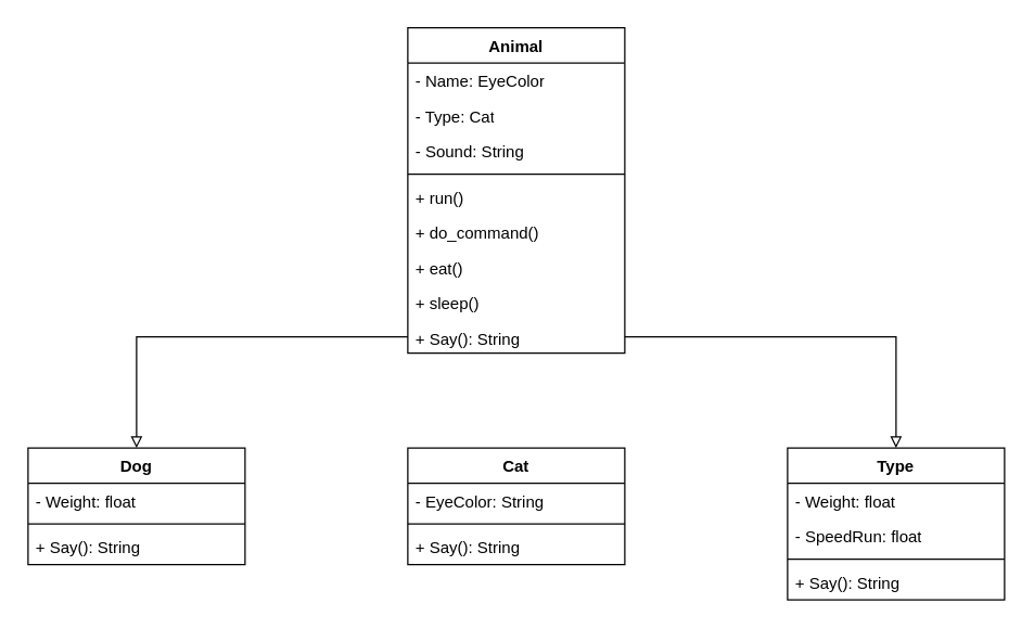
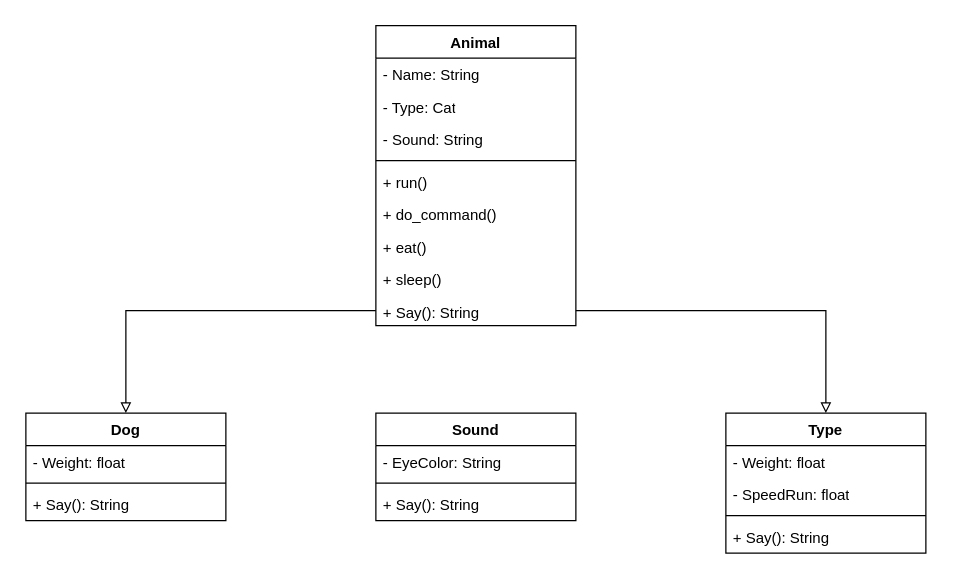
  <mxCell id="0" />
  <mxCell id="1" parent="0" />
  <mxCell id="2" value="Animal" style="swimlane;fontStyle=1;align=center;verticalAlign=top;childLayout=stackLayout;horizontal=1;startSize=26;horizontalStack=0;resizeParent=1;resizeParentMax=0;resizeLast=0;collapsible=1;marginBottom=0;whiteSpace=wrap;html=1;" vertex="1" parent="1"><mxGeometry x="300" y="20" width="160" height="240" as="geometry" /></mxCell>
- <mxCell id="3" value="- Name: EyeColor" style="text;strokeColor=none;fillColor=none;align=left;verticalAlign=top;spacingLeft=4;spacingRight=4;overflow=hidden;rotatable=0;points=[[0,0.5],[1,0.5]];portConstraint=eastwest;whiteSpace=wrap;html=1;" vertex="1" parent="2"><mxGeometry y="26" width="160" height="26" as="geometry" /></mxCell>
+ <mxCell id="3" value="- Name: String" style="text;strokeColor=none;fillColor=none;align=left;verticalAlign=top;spacingLeft=4;spacingRight=4;overflow=hidden;rotatable=0;points=[[0,0.5],[1,0.5]];portConstraint=eastwest;whiteSpace=wrap;html=1;" vertex="1" parent="2"><mxGeometry y="26" width="160" height="26" as="geometry" /></mxCell>
  <mxCell id="4" value="- Type: Cat" style="text;strokeColor=none;fillColor=none;align=left;verticalAlign=top;spacingLeft=4;spacingRight=4;overflow=hidden;rotatable=0;points=[[0,0.5],[1,0.5]];portConstraint=eastwest;whiteSpace=wrap;html=1;" vertex="1" parent="2"><mxGeometry y="52" width="160" height="26" as="geometry" /></mxCell>
  <mxCell id="5" value="- Sound: String" style="text;strokeColor=none;fillColor=none;align=left;verticalAlign=top;spacingLeft=4;spacingRight=4;overflow=hidden;rotatable=0;points=[[0,0.5],[1,0.5]];portConstraint=eastwest;whiteSpace=wrap;html=1;" vertex="1" parent="2"><mxGeometry y="78" width="160" height="26" as="geometry" /></mxCell>
  <mxCell id="6" value="" style="line;strokeWidth=1;fillColor=none;align=left;verticalAlign=middle;spacingTop=-1;spacingLeft=3;spacingRight=3;rotatable=0;labelPosition=right;points=[];portConstraint=eastwest;strokeColor=inherit;" vertex="1" parent="2"><mxGeometry y="104" width="160" height="8" as="geometry" /></mxCell>
  <mxCell id="7" value="+ run()" style="text;strokeColor=none;fillColor=none;align=left;verticalAlign=top;spacingLeft=4;spacingRight=4;overflow=hidden;rotatable=0;points=[[0,0.5],[1,0.5]];portConstraint=eastwest;whiteSpace=wrap;html=1;" vertex="1" parent="2"><mxGeometry y="112" width="160" height="26" as="geometry" /></mxCell>
  <mxCell id="8" value="+ do_command()" style="text;strokeColor=none;fillColor=none;align=left;verticalAlign=top;spacingLeft=4;spacingRight=4;overflow=hidden;rotatable=0;points=[[0,0.5],[1,0.5]];portConstraint=eastwest;whiteSpace=wrap;html=1;" vertex="1" parent="2"><mxGeometry y="138" width="160" height="26" as="geometry" /></mxCell>
  <mxCell id="9" value="+ eat()" style="text;strokeColor=none;fillColor=none;align=left;verticalAlign=top;spacingLeft=4;spacingRight=4;overflow=hidden;rotatable=0;points=[[0,0.5],[1,0.5]];portConstraint=eastwest;whiteSpace=wrap;html=1;" vertex="1" parent="2"><mxGeometry y="164" width="160" height="26" as="geometry" /></mxCell>
  <mxCell id="10" value="+ sleep()" style="text;strokeColor=none;fillColor=none;align=left;verticalAlign=top;spacingLeft=4;spacingRight=4;overflow=hidden;rotatable=0;points=[[0,0.5],[1,0.5]];portConstraint=eastwest;whiteSpace=wrap;html=1;" vertex="1" parent="2"><mxGeometry y="190" width="160" height="26" as="geometry" /></mxCell>
  <mxCell id="11" value="+ Say(): String" style="text;strokeColor=none;fillColor=none;align=left;verticalAlign=top;spacingLeft=4;spacingRight=4;overflow=hidden;rotatable=0;points=[[0,0.5],[1,0.5]];portConstraint=eastwest;whiteSpace=wrap;html=1;" vertex="1" parent="2"><mxGeometry y="216" width="160" height="24" as="geometry" /></mxCell>
  <mxCell id="12" value="Dog" style="swimlane;fontStyle=1;align=center;verticalAlign=top;childLayout=stackLayout;horizontal=1;startSize=26;horizontalStack=0;resizeParent=1;resizeParentMax=0;resizeLast=0;collapsible=1;marginBottom=0;whiteSpace=wrap;html=1;" vertex="1" parent="1"><mxGeometry x="20" y="330" width="160" height="86" as="geometry" /></mxCell>
  <mxCell id="13" value="- Weight: float" style="text;strokeColor=none;fillColor=none;align=left;verticalAlign=top;spacingLeft=4;spacingRight=4;overflow=hidden;rotatable=0;points=[[0,0.5],[1,0.5]];portConstraint=eastwest;whiteSpace=wrap;html=1;" vertex="1" parent="12"><mxGeometry y="26" width="160" height="26" as="geometry" /></mxCell>
  <mxCell id="14" value="" style="line;strokeWidth=1;fillColor=none;align=left;verticalAlign=middle;spacingTop=-1;spacingLeft=3;spacingRight=3;rotatable=0;labelPosition=right;points=[];portConstraint=eastwest;strokeColor=inherit;" vertex="1" parent="12"><mxGeometry y="52" width="160" height="8" as="geometry" /></mxCell>
  <mxCell id="15" value="+ Say(): String" style="text;strokeColor=none;fillColor=none;align=left;verticalAlign=top;spacingLeft=4;spacingRight=4;overflow=hidden;rotatable=0;points=[[0,0.5],[1,0.5]];portConstraint=eastwest;whiteSpace=wrap;html=1;" vertex="1" parent="12"><mxGeometry y="60" width="160" height="26" as="geometry" /></mxCell>
- <mxCell id="16" value="Cat" style="swimlane;fontStyle=1;align=center;verticalAlign=top;childLayout=stackLayout;horizontal=1;startSize=26;horizontalStack=0;resizeParent=1;resizeParentMax=0;resizeLast=0;collapsible=1;marginBottom=0;whiteSpace=wrap;html=1;" vertex="1" parent="1"><mxGeometry x="300" y="330" width="160" height="86" as="geometry" /></mxCell>
+ <mxCell id="16" value="Sound" style="swimlane;fontStyle=1;align=center;verticalAlign=top;childLayout=stackLayout;horizontal=1;startSize=26;horizontalStack=0;resizeParent=1;resizeParentMax=0;resizeLast=0;collapsible=1;marginBottom=0;whiteSpace=wrap;html=1;" vertex="1" parent="1"><mxGeometry x="300" y="330" width="160" height="86" as="geometry" /></mxCell>
  <mxCell id="17" value="- EyeColor: String" style="text;strokeColor=none;fillColor=none;align=left;verticalAlign=top;spacingLeft=4;spacingRight=4;overflow=hidden;rotatable=0;points=[[0,0.5],[1,0.5]];portConstraint=eastwest;whiteSpace=wrap;html=1;" vertex="1" parent="16"><mxGeometry y="26" width="160" height="26" as="geometry" /></mxCell>
  <mxCell id="18" value="" style="line;strokeWidth=1;fillColor=none;align=left;verticalAlign=middle;spacingTop=-1;spacingLeft=3;spacingRight=3;rotatable=0;labelPosition=right;points=[];portConstraint=eastwest;strokeColor=inherit;" vertex="1" parent="16"><mxGeometry y="52" width="160" height="8" as="geometry" /></mxCell>
  <mxCell id="19" value="+ Say(): String" style="text;strokeColor=none;fillColor=none;align=left;verticalAlign=top;spacingLeft=4;spacingRight=4;overflow=hidden;rotatable=0;points=[[0,0.5],[1,0.5]];portConstraint=eastwest;whiteSpace=wrap;html=1;" vertex="1" parent="16"><mxGeometry y="60" width="160" height="26" as="geometry" /></mxCell>
  <mxCell id="20" value="Type" style="swimlane;fontStyle=1;align=center;verticalAlign=top;childLayout=stackLayout;horizontal=1;startSize=26;horizontalStack=0;resizeParent=1;resizeParentMax=0;resizeLast=0;collapsible=1;marginBottom=0;whiteSpace=wrap;html=1;" vertex="1" parent="1"><mxGeometry x="580" y="330" width="160" height="112" as="geometry" /></mxCell>
  <mxCell id="21" value="- Weight: float" style="text;strokeColor=none;fillColor=none;align=left;verticalAlign=top;spacingLeft=4;spacingRight=4;overflow=hidden;rotatable=0;points=[[0,0.5],[1,0.5]];portConstraint=eastwest;whiteSpace=wrap;html=1;" vertex="1" parent="20"><mxGeometry y="26" width="160" height="26" as="geometry" /></mxCell>
  <mxCell id="22" value="- SpeedRun: float" style="text;strokeColor=none;fillColor=none;align=left;verticalAlign=top;spacingLeft=4;spacingRight=4;overflow=hidden;rotatable=0;points=[[0,0.5],[1,0.5]];portConstraint=eastwest;whiteSpace=wrap;html=1;" vertex="1" parent="20"><mxGeometry y="52" width="160" height="26" as="geometry" /></mxCell>
  <mxCell id="23" value="" style="line;strokeWidth=1;fillColor=none;align=left;verticalAlign=middle;spacingTop=-1;spacingLeft=3;spacingRight=3;rotatable=0;labelPosition=right;points=[];portConstraint=eastwest;strokeColor=inherit;" vertex="1" parent="20"><mxGeometry y="78" width="160" height="8" as="geometry" /></mxCell>
  <mxCell id="24" value="+ Say(): String" style="text;strokeColor=none;fillColor=none;align=left;verticalAlign=top;spacingLeft=4;spacingRight=4;overflow=hidden;rotatable=0;points=[[0,0.5],[1,0.5]];portConstraint=eastwest;whiteSpace=wrap;html=1;" vertex="1" parent="20"><mxGeometry y="86" width="160" height="26" as="geometry" /></mxCell>
  <mxCell id="25" style="edgeStyle=orthogonalEdgeStyle;rounded=0;orthogonalLoop=1;jettySize=auto;html=1;entryX=0.5;entryY=0;entryDx=0;entryDy=0;endArrow=block;endFill=0;" edge="1" parent="1" source="11" target="12"><mxGeometry relative="1" as="geometry" /></mxCell>
  <mxCell id="26" style="edgeStyle=orthogonalEdgeStyle;rounded=0;orthogonalLoop=1;jettySize=auto;html=1;entryX=0.5;entryY=0;entryDx=0;entryDy=0;endArrow=block;endFill=0;" edge="1" parent="1" source="11" target="20"><mxGeometry relative="1" as="geometry" /></mxCell>
